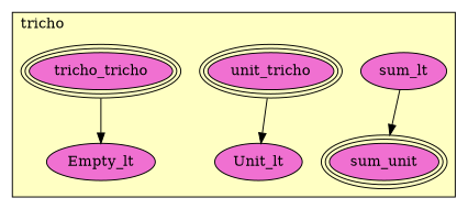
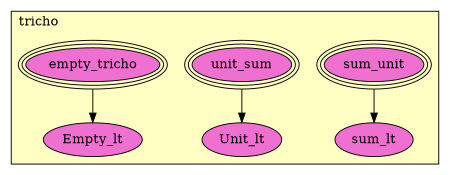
  digraph {
    node [fillcolor="#F070D1" style=filled]
    n1 [label=sum_unit peripheries=3]
    n2 [label=sum_lt]
-   n3 [label=unit_tricho peripheries=3]
-   n4 [label=tricho_tricho peripheries=3]
+   n3 [label=unit_sum peripheries=3]
+   n4 [label=empty_tricho peripheries=3]
    n5 [label=Unit_lt]
    n6 [label=Empty_lt]
    subgraph cluster_1 {
      fillcolor="#FFFFC3"
      label=tricho
      labeljust=l
      style=filled
      n1
      n2
      n3
      n4
      n5
      n6
    }
-   n2 -> n1
+   n1 -> n2
    n3 -> n5
    n4 -> n6
  }
